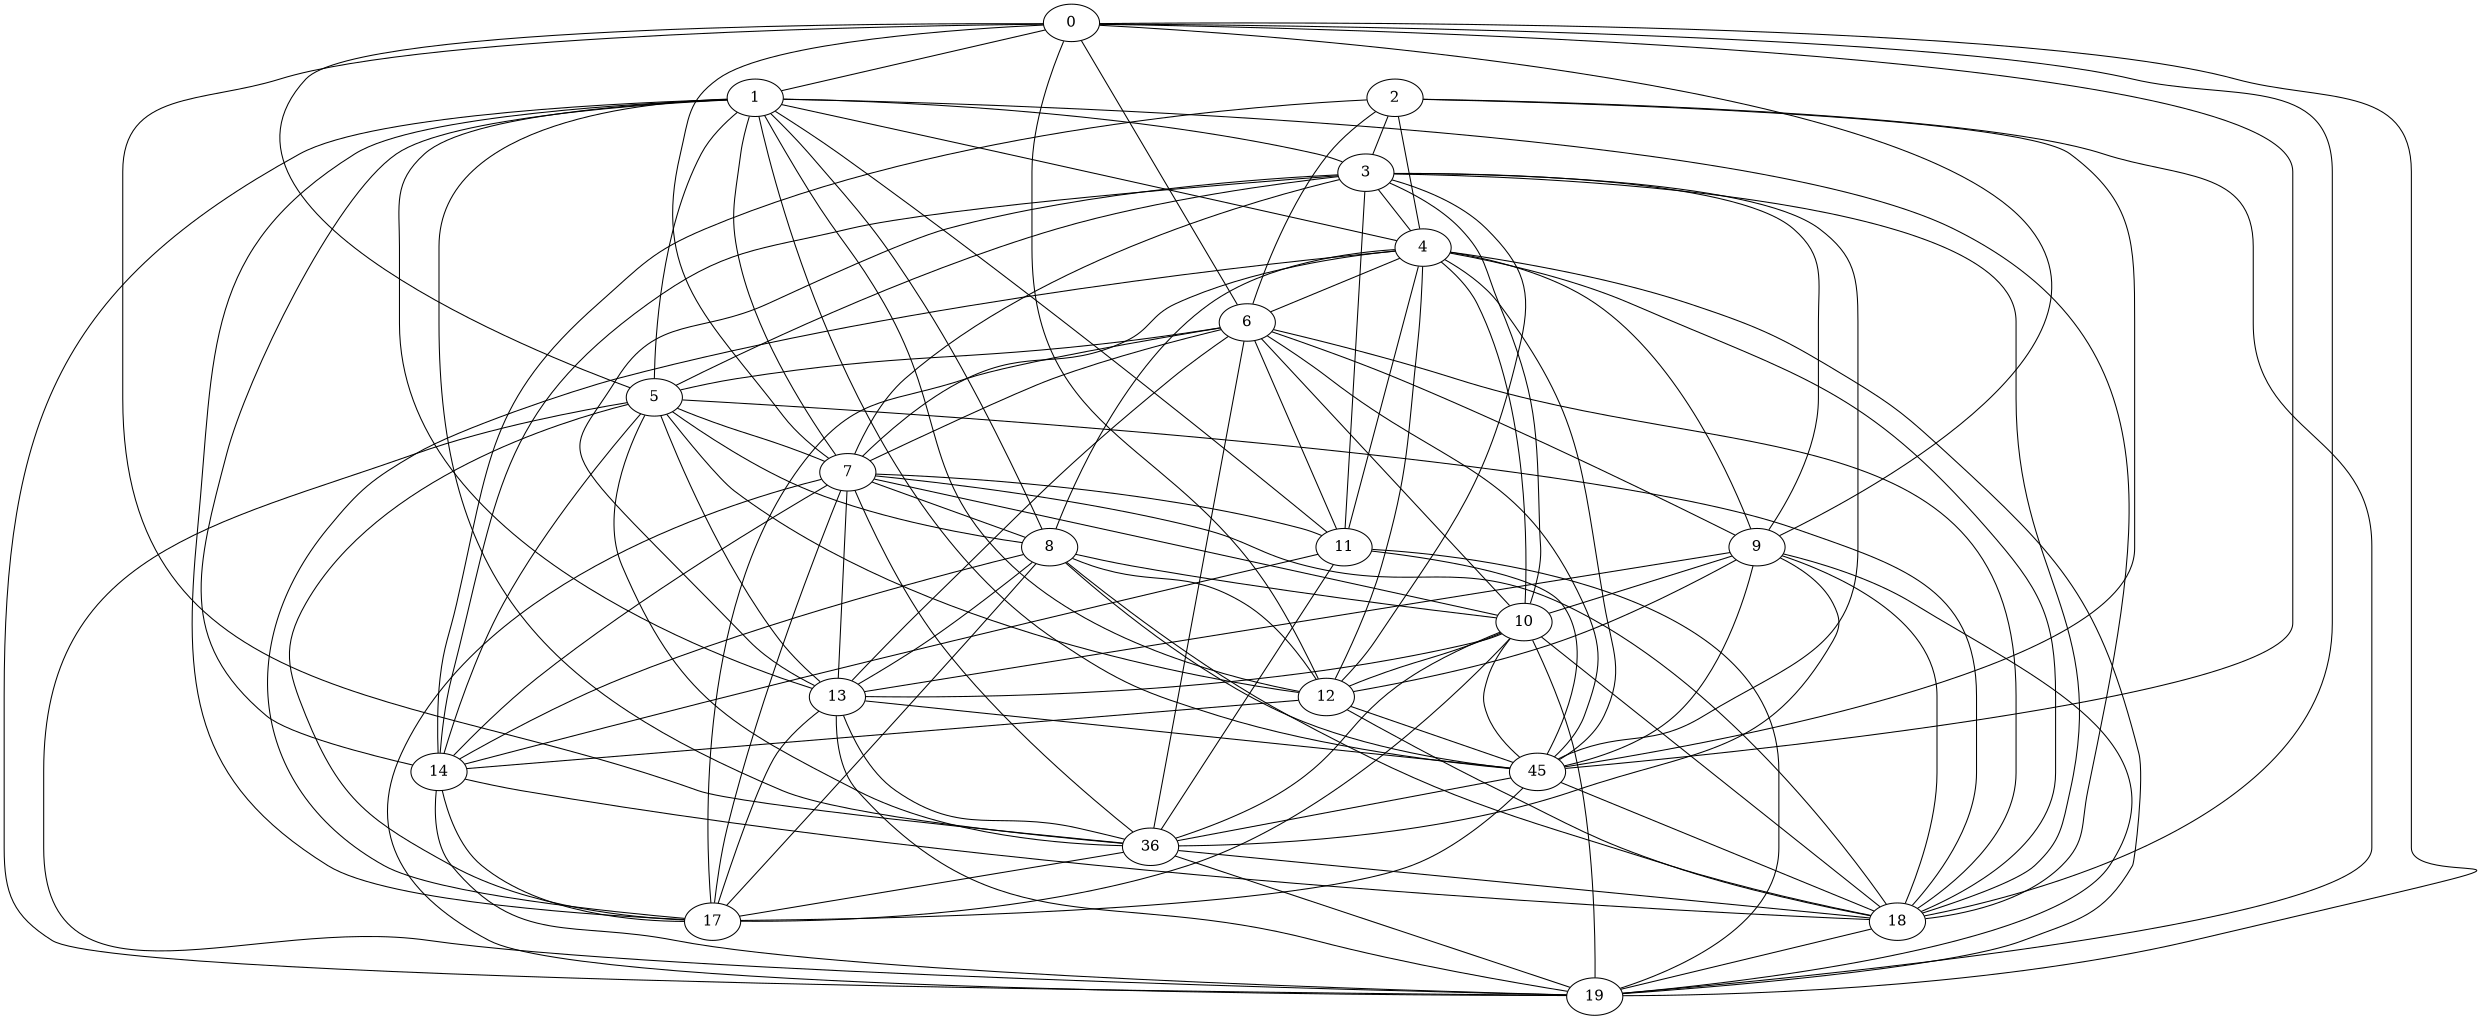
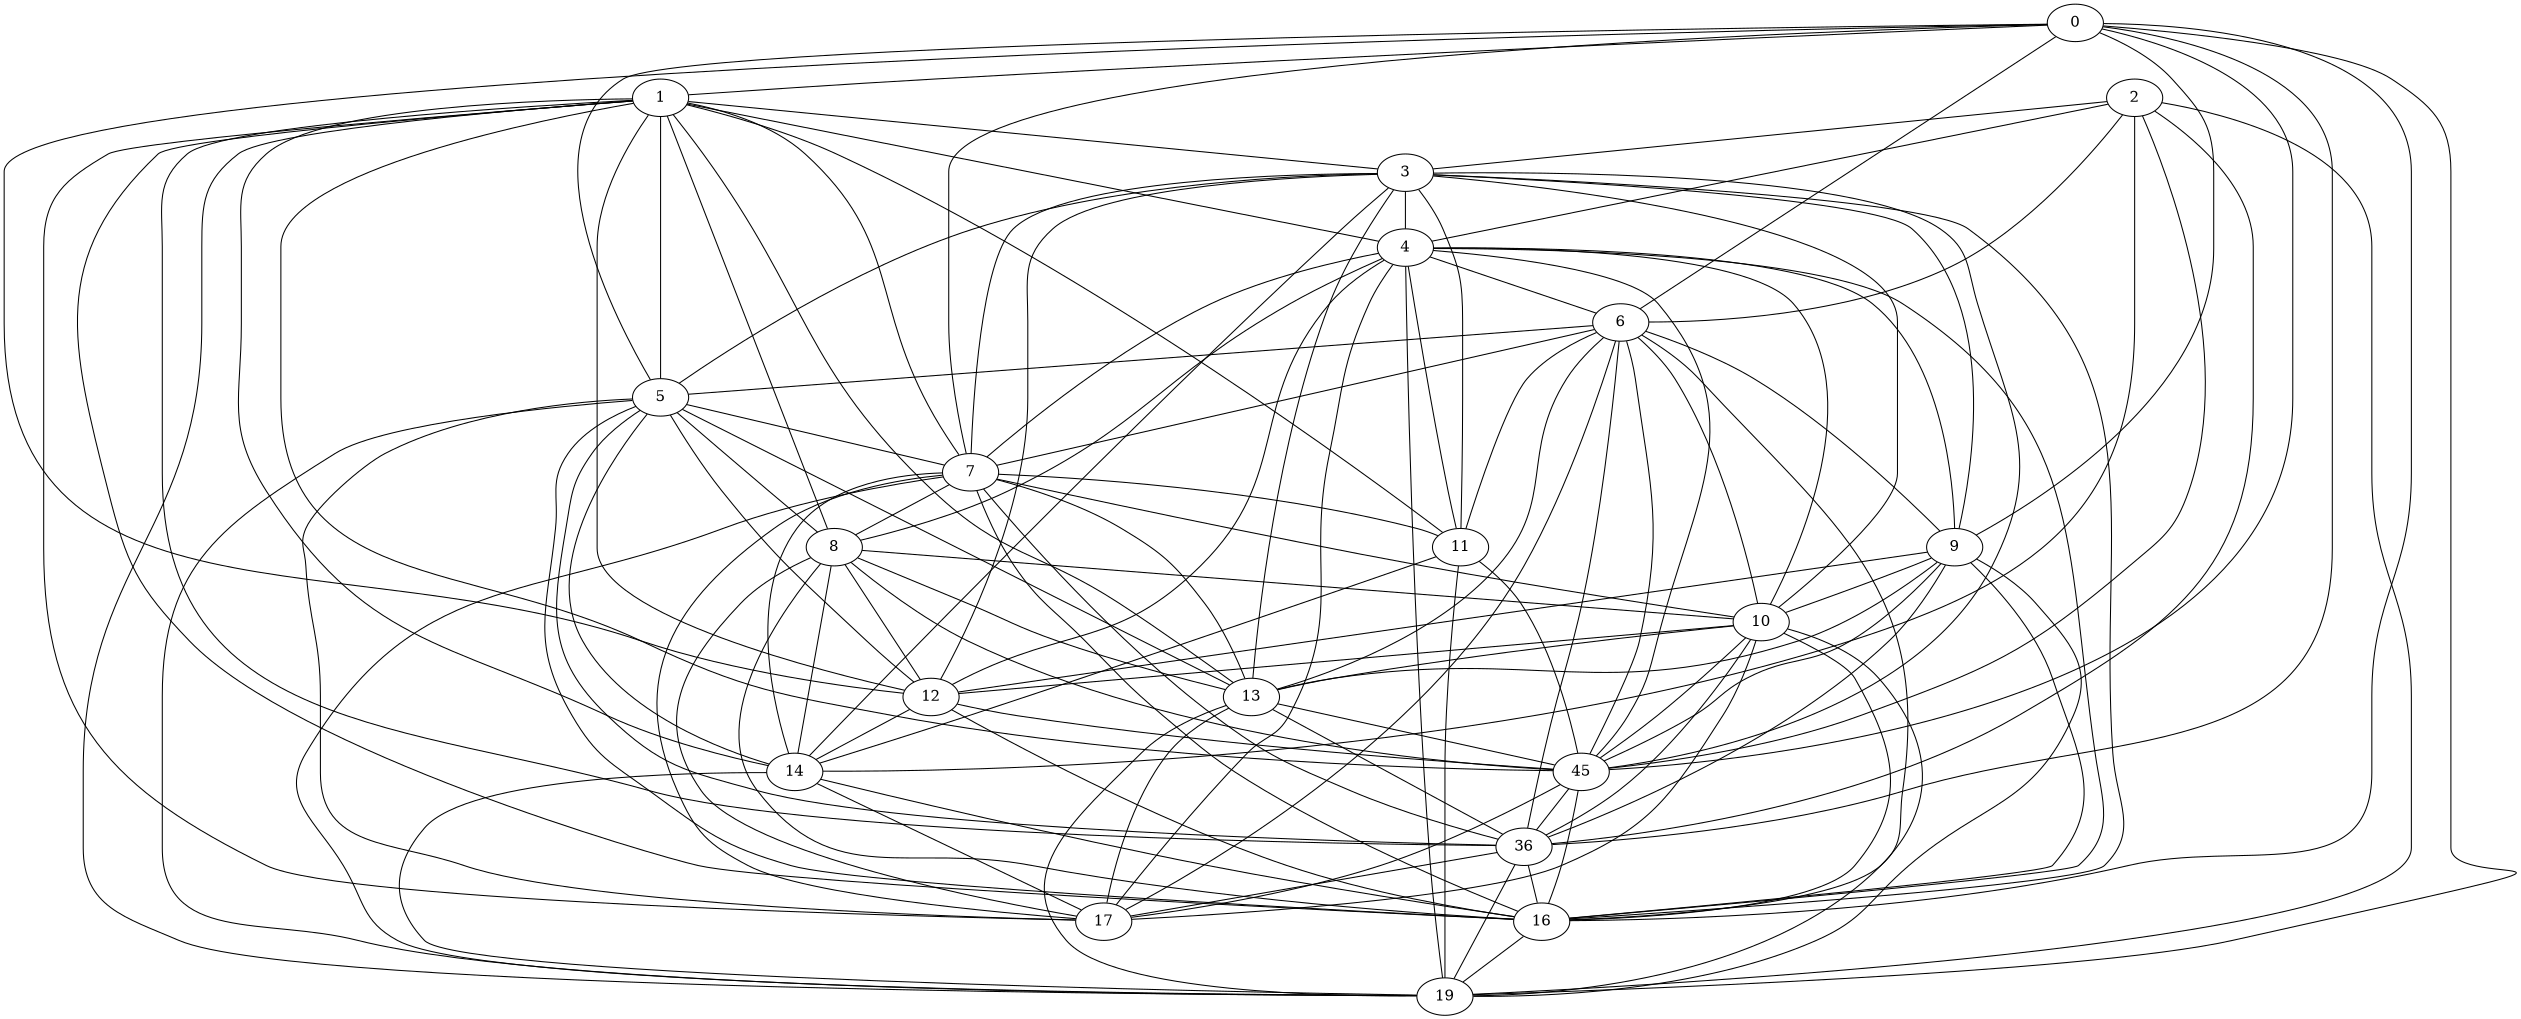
  strict graph {
    0
    1
    5
    6
    7
    9
    12
    n8 [label=45]
    n9 [label=36]
-   18
+   18 [label=16]
    19
    3
    4
    8
    11
    13
    14
    17
    10
    2
    0 -- 1
    0 -- 5
    0 -- 6
    0 -- 7
    0 -- 9
    0 -- 12
    0 -- n8
    0 -- n9
    0 -- 18
    0 -- 19
    1 -- 5
    1 -- 7
    1 -- 12
    1 -- n8
    1 -- n9
    1 -- 18
    1 -- 19
    1 -- 3
    1 -- 4
    1 -- 8
    1 -- 11
    1 -- 13
    1 -- 14
    1 -- 17
    5 -- 7
    5 -- 12
    5 -- n9
    5 -- 18
    5 -- 19
    5 -- 8
    5 -- 13
    5 -- 14
    5 -- 17
    6 -- 5
    6 -- 7
    6 -- 9
    6 -- n8
    6 -- n9
    6 -- 18
    6 -- 11
    6 -- 13
    6 -- 17
    6 -- 10
    7 -- n9
    7 -- 18
    7 -- 19
    7 -- 8
    7 -- 11
    7 -- 13
    7 -- 14
    7 -- 17
    7 -- 10
    9 -- 12
    9 -- n8
    9 -- n9
    9 -- 18
    9 -- 19
    9 -- 13
    9 -- 10
    12 -- n8
    12 -- 18
    12 -- 14
    n8 -- n9
    n8 -- 18
    n8 -- 17
    n9 -- 18
    n9 -- 19
    n9 -- 17
    18 -- 19
    3 -- 5
    3 -- 7
    3 -- 9
    3 -- 12
    3 -- n8
    3 -- 18
    3 -- 4
    3 -- 11
    3 -- 13
    3 -- 14
    3 -- 10
    4 -- 6
    4 -- 7
    4 -- 9
    4 -- 12
    4 -- n8
    4 -- 18
    4 -- 19
    4 -- 8
    4 -- 11
    4 -- 17
    4 -- 10
    8 -- 12
    8 -- n8
    8 -- 18
    8 -- 13
    8 -- 14
    8 -- 17
    8 -- 10
    11 -- n8
    11 -- 19
    11 -- 14
    13 -- n8
    13 -- n9
    13 -- 19
    13 -- 17
    14 -- 18
    14 -- 19
    14 -- 17
    10 -- 12
    10 -- n8
    10 -- n9
    10 -- 18
    10 -- 19
    10 -- 13
    10 -- 17
    2 -- 6
    2 -- n8
-   11 -- n9
+   2 -- n9
    2 -- 19
    2 -- 3
    2 -- 4
    2 -- 14
  }
